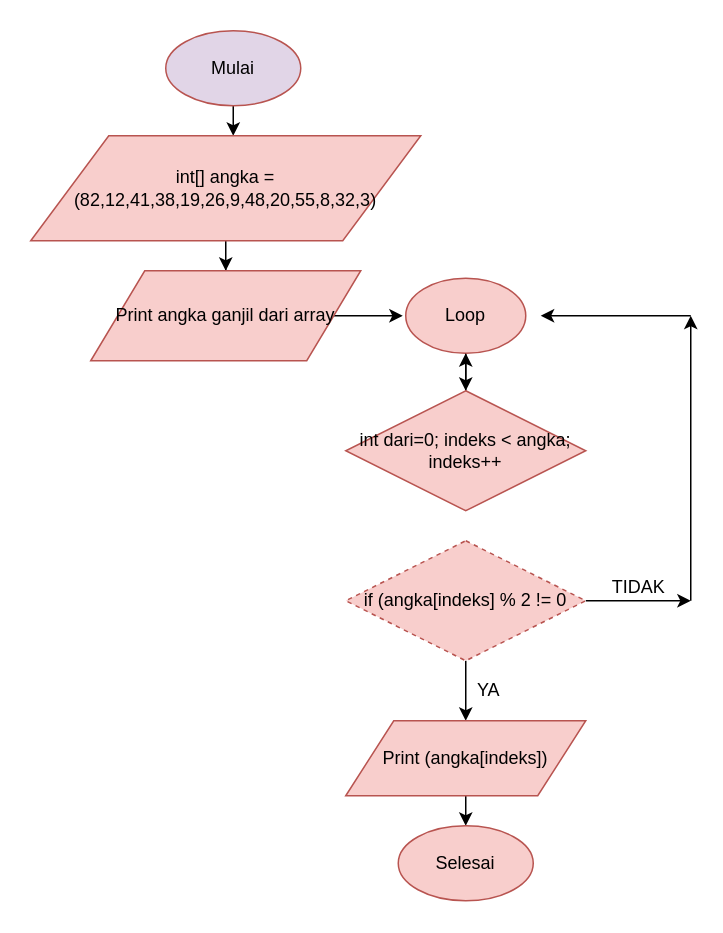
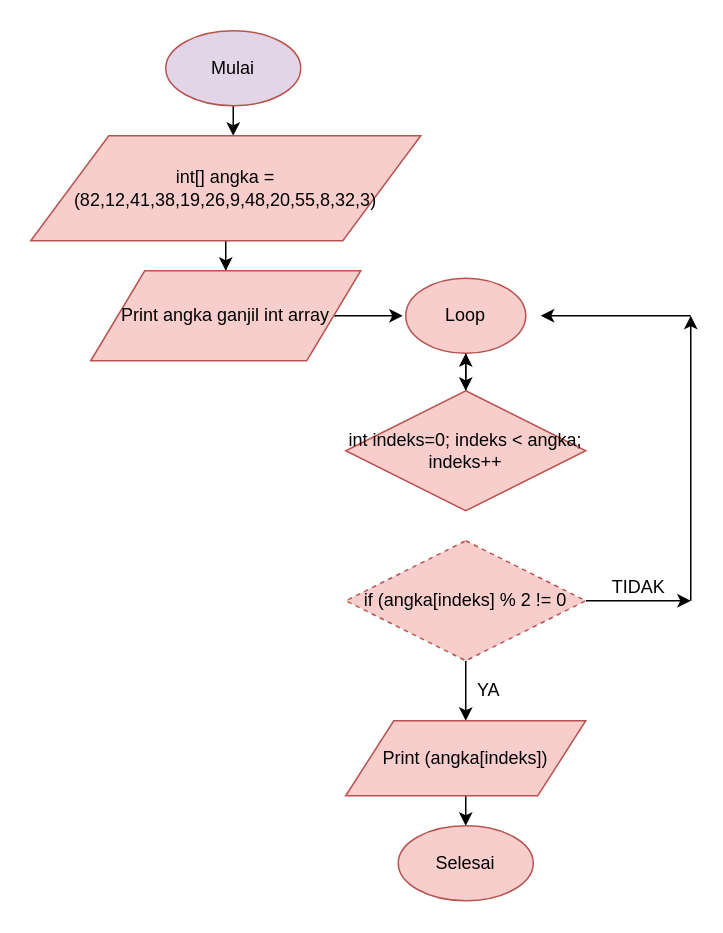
  <mxCell id="0" />
  <mxCell id="1" parent="0" />
  <mxCell id="2" value="" style="edgeStyle=orthogonalEdgeStyle;rounded=0;orthogonalLoop=1;jettySize=auto;html=1;" edge="1" parent="1" source="3"><mxGeometry relative="1" as="geometry"><mxPoint x="155" y="90" as="targetPoint" /></mxGeometry></mxCell>
  <mxCell id="3" value="Mulai" style="ellipse;whiteSpace=wrap;html=1;fillColor=#e1d5e7;strokeColor=#b85450;" vertex="1" parent="1"><mxGeometry x="110" y="20" width="90" height="50" as="geometry" /></mxCell>
  <mxCell id="4" value="" style="edgeStyle=orthogonalEdgeStyle;rounded=0;orthogonalLoop=1;jettySize=auto;html=1;" edge="1" parent="1" source="5" target="7"><mxGeometry relative="1" as="geometry" /></mxCell>
  <mxCell id="5" value="int[] angka = (82,12,41,38,19,26,9,48,20,55,8,32,3)" style="shape=parallelogram;perimeter=parallelogramPerimeter;whiteSpace=wrap;html=1;fillColor=#f8cecc;strokeColor=#b85450;" vertex="1" parent="1"><mxGeometry x="20" y="90" width="260" height="70" as="geometry" /></mxCell>
  <mxCell id="6" value="" style="edgeStyle=orthogonalEdgeStyle;rounded=0;orthogonalLoop=1;jettySize=auto;html=1;" edge="1" parent="1" source="7"><mxGeometry relative="1" as="geometry"><mxPoint x="268" y="210" as="targetPoint" /></mxGeometry></mxCell>
- <mxCell id="7" value="Print angka ganjil dari array" style="shape=parallelogram;perimeter=parallelogramPerimeter;whiteSpace=wrap;html=1;fillColor=#f8cecc;strokeColor=#b85450;" vertex="1" parent="1"><mxGeometry x="60" y="180" width="180" height="60" as="geometry" /></mxCell>
+ <mxCell id="7" value="Print angka ganjil int array" style="shape=parallelogram;perimeter=parallelogramPerimeter;whiteSpace=wrap;html=1;fillColor=#f8cecc;strokeColor=#b85450;" vertex="1" parent="1"><mxGeometry x="60" y="180" width="180" height="60" as="geometry" /></mxCell>
  <mxCell id="8" value="" style="edgeStyle=orthogonalEdgeStyle;rounded=0;orthogonalLoop=1;jettySize=auto;html=1;" edge="1" parent="1" source="9"><mxGeometry relative="1" as="geometry"><mxPoint x="310" y="260" as="targetPoint" /></mxGeometry></mxCell>
  <mxCell id="9" value="Loop" style="ellipse;whiteSpace=wrap;html=1;fillColor=#f8cecc;strokeColor=#b85450;" vertex="1" parent="1"><mxGeometry x="270" y="185" width="80" height="50" as="geometry" /></mxCell>
  <mxCell id="10" value="" style="edgeStyle=orthogonalEdgeStyle;rounded=0;orthogonalLoop=1;jettySize=auto;html=1;" edge="1" parent="1" source="11" target="9"><mxGeometry relative="1" as="geometry" /></mxCell>
- <mxCell id="11" value="int dari=0; indeks &amp;lt; angka; indeks++" style="rhombus;whiteSpace=wrap;html=1;fillColor=#f8cecc;strokeColor=#b85450;" vertex="1" parent="1"><mxGeometry x="230" y="260" width="160" height="80" as="geometry" /></mxCell>
+ <mxCell id="11" value="int indeks=0; indeks &amp;lt; angka; indeks++" style="rhombus;whiteSpace=wrap;html=1;fillColor=#f8cecc;strokeColor=#b85450;" vertex="1" parent="1"><mxGeometry x="230" y="260" width="160" height="80" as="geometry" /></mxCell>
  <mxCell id="12" value="" style="edgeStyle=orthogonalEdgeStyle;rounded=0;orthogonalLoop=1;jettySize=auto;html=1;" edge="1" parent="1" source="14"><mxGeometry relative="1" as="geometry"><mxPoint x="310" y="480" as="targetPoint" /></mxGeometry></mxCell>
  <mxCell id="13" value="" style="edgeStyle=orthogonalEdgeStyle;rounded=0;orthogonalLoop=1;jettySize=auto;html=1;" edge="1" parent="1" source="14"><mxGeometry relative="1" as="geometry"><mxPoint x="460" y="400" as="targetPoint" /></mxGeometry></mxCell>
  <mxCell id="14" value="if (angka[indeks] % 2 != 0" style="rhombus;whiteSpace=wrap;html=1;fillColor=#f8cecc;strokeColor=#b85450;dashed=1;" vertex="1" parent="1"><mxGeometry x="230" y="360" width="160" height="80" as="geometry" /></mxCell>
  <mxCell id="15" value="" style="edgeStyle=orthogonalEdgeStyle;rounded=0;orthogonalLoop=1;jettySize=auto;html=1;" edge="1" parent="1" source="16"><mxGeometry relative="1" as="geometry"><mxPoint x="310" y="550" as="targetPoint" /></mxGeometry></mxCell>
  <mxCell id="16" value="Print (angka[indeks])" style="shape=parallelogram;perimeter=parallelogramPerimeter;whiteSpace=wrap;html=1;fillColor=#f8cecc;strokeColor=#b85450;" vertex="1" parent="1"><mxGeometry x="230" y="480" width="160" height="50" as="geometry" /></mxCell>
  <mxCell id="17" value="" style="endArrow=classic;html=1;" edge="1" parent="1"><mxGeometry width="50" height="50" relative="1" as="geometry"><mxPoint x="460" y="400" as="sourcePoint" /><mxPoint x="460" y="210" as="targetPoint" /></mxGeometry></mxCell>
  <mxCell id="18" value="" style="endArrow=classic;html=1;" edge="1" parent="1"><mxGeometry width="50" height="50" relative="1" as="geometry"><mxPoint x="460" y="210" as="sourcePoint" /><mxPoint x="360" y="210" as="targetPoint" /></mxGeometry></mxCell>
  <mxCell id="19" value="Selesai" style="ellipse;whiteSpace=wrap;html=1;fillColor=#f8cecc;strokeColor=#b85450;" vertex="1" parent="1"><mxGeometry x="265" y="550" width="90" height="50" as="geometry" /></mxCell>
  <mxCell id="20" value="YA" style="text;html=1;align=center;verticalAlign=middle;resizable=0;points=[];autosize=1;" vertex="1" parent="1"><mxGeometry x="310" y="450" width="30" height="20" as="geometry" /></mxCell>
  <mxCell id="21" value="TIDAK" style="text;html=1;align=center;verticalAlign=middle;resizable=0;points=[];autosize=1;" vertex="1" parent="1"><mxGeometry x="400" y="381" width="50" height="20" as="geometry" /></mxCell>
